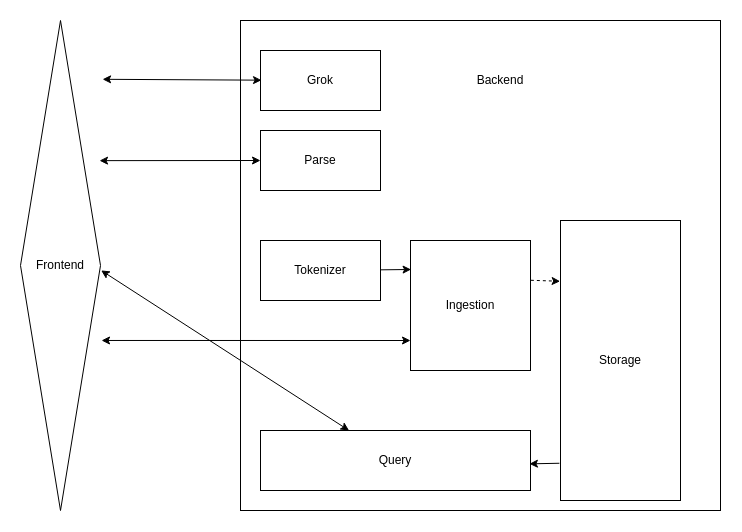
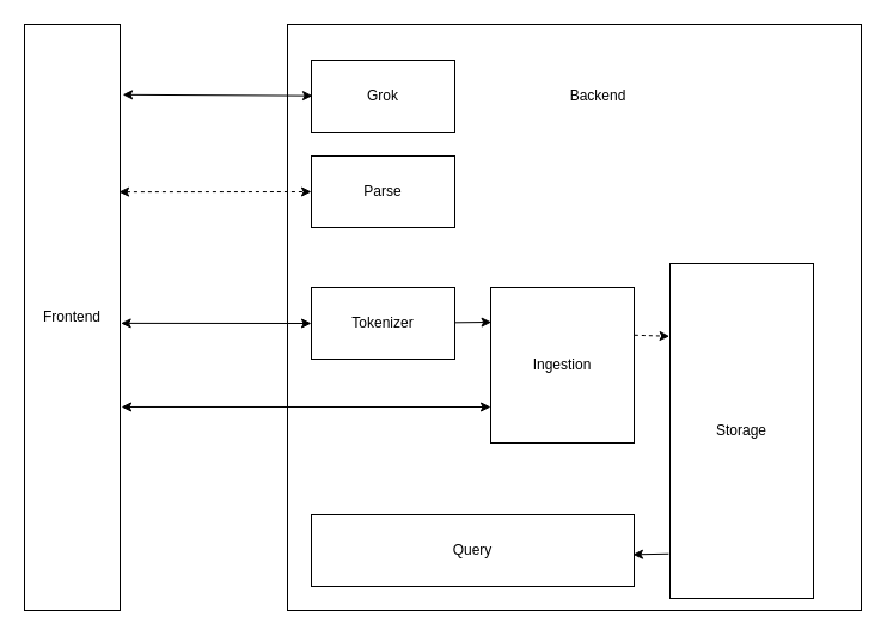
  <mxCell id="0" />
  <mxCell id="1" parent="0" />
  <mxCell id="2" value="" style="whiteSpace=wrap;html=1;" parent="1" vertex="1"><mxGeometry x="240" y="20" width="480" height="490" as="geometry" /></mxCell>
- <mxCell id="3" value="Frontend" style="rhombus;whiteSpace=wrap;html=1;" parent="1" vertex="1"><mxGeometry x="20" y="20" width="80" height="490" as="geometry" /></mxCell>
+ <mxCell id="3" value="Frontend" style="whiteSpace=wrap;html=1;" parent="1" vertex="1"><mxGeometry x="20" y="20" width="80" height="490" as="geometry" /></mxCell>
  <mxCell id="4" value="" style="edgeStyle=none;html=1;entryX=0.005;entryY=0.223;entryDx=0;entryDy=0;entryPerimeter=0;" parent="1" source="5" target="9" edge="1"><mxGeometry relative="1" as="geometry" /></mxCell>
  <mxCell id="5" value="Tokenizer" style="whiteSpace=wrap;html=1;" parent="1" vertex="1"><mxGeometry x="260" y="240" width="120" height="60" as="geometry" /></mxCell>
  <mxCell id="6" value="Storage" style="whiteSpace=wrap;html=1;" parent="1" vertex="1"><mxGeometry x="560" y="220" width="120" height="280" as="geometry" /></mxCell>
  <mxCell id="7" value="Query" style="whiteSpace=wrap;html=1;" parent="1" vertex="1"><mxGeometry x="260" y="430" width="270" height="60" as="geometry" /></mxCell>
  <mxCell id="8" value="" style="edgeStyle=none;html=1;exitX=1.003;exitY=0.306;exitDx=0;exitDy=0;entryX=-0.003;entryY=0.217;entryDx=0;entryDy=0;exitPerimeter=0;entryPerimeter=0;dashed=1;" parent="1" source="9" target="6" edge="1"><mxGeometry relative="1" as="geometry" /></mxCell>
  <mxCell id="9" value="Ingestion" style="whiteSpace=wrap;html=1;" parent="1" vertex="1"><mxGeometry x="410" y="240" width="120" height="130" as="geometry" /></mxCell>
- <mxCell id="10" value="" style="endArrow=classic;startArrow=classic;html=1;exitX=1.008;exitY=0.51;exitDx=0;exitDy=0;exitPerimeter=0;" parent="1" source="3" target="7" edge="1"><mxGeometry width="50" height="50" relative="1" as="geometry"><mxPoint x="210" y="310" as="sourcePoint" /><mxPoint x="260" y="260" as="targetPoint" /></mxGeometry></mxCell>
+ <mxCell id="10" value="" style="endArrow=classic;startArrow=classic;html=1;entryX=0;entryY=0.5;entryDx=0;entryDy=0;exitX=1.008;exitY=0.51;exitDx=0;exitDy=0;exitPerimeter=0;" parent="1" source="3" target="5" edge="1"><mxGeometry width="50" height="50" relative="1" as="geometry"><mxPoint x="210" y="310" as="sourcePoint" /><mxPoint x="260" y="260" as="targetPoint" /></mxGeometry></mxCell>
  <mxCell id="11" value="" style="endArrow=classic;html=1;exitX=-0.009;exitY=0.867;exitDx=0;exitDy=0;exitPerimeter=0;entryX=0.996;entryY=0.556;entryDx=0;entryDy=0;entryPerimeter=0;" parent="1" source="6" target="7" edge="1"><mxGeometry width="50" height="50" relative="1" as="geometry"><mxPoint x="330" y="360" as="sourcePoint" /><mxPoint x="380" y="310" as="targetPoint" /></mxGeometry></mxCell>
  <mxCell id="12" value="" style="endArrow=classic;startArrow=classic;html=1;exitX=1.013;exitY=0.653;exitDx=0;exitDy=0;exitPerimeter=0;" parent="1" source="3" edge="1"><mxGeometry width="50" height="50" relative="1" as="geometry"><mxPoint x="190" y="340.37" as="sourcePoint" /><mxPoint x="410" y="340" as="targetPoint" /></mxGeometry></mxCell>
  <mxCell id="13" value="Parse" style="whiteSpace=wrap;html=1;" parent="1" vertex="1"><mxGeometry x="260" y="130" width="120" height="60" as="geometry" /></mxCell>
- <mxCell id="14" value="" style="endArrow=classic;startArrow=classic;html=1;entryX=0;entryY=0.5;entryDx=0;entryDy=0;exitX=0.988;exitY=0.286;exitDx=0;exitDy=0;exitPerimeter=0;" parent="1" source="3" target="13" edge="1"><mxGeometry width="50" height="50" relative="1" as="geometry"><mxPoint x="200" y="200" as="sourcePoint" /><mxPoint x="250" y="150" as="targetPoint" /></mxGeometry></mxCell>
+ <mxCell id="14" value="" style="endArrow=classic;startArrow=classic;html=1;entryX=0;entryY=0.5;entryDx=0;entryDy=0;exitX=0.988;exitY=0.286;exitDx=0;exitDy=0;exitPerimeter=0;dashed=1;" parent="1" source="3" target="13" edge="1"><mxGeometry width="50" height="50" relative="1" as="geometry"><mxPoint x="200" y="200" as="sourcePoint" /><mxPoint x="250" y="150" as="targetPoint" /></mxGeometry></mxCell>
  <mxCell id="15" value="Backend" style="text;strokeColor=none;align=center;fillColor=none;html=1;verticalAlign=middle;whiteSpace=wrap;rounded=0;" parent="1" vertex="1"><mxGeometry x="470" y="65" width="60" height="30" as="geometry" /></mxCell>
  <mxCell id="16" value="Grok" style="whiteSpace=wrap;html=1;" parent="1" vertex="1"><mxGeometry x="260" y="50" width="120" height="60" as="geometry" /></mxCell>
  <mxCell id="17" value="" style="endArrow=classic;startArrow=classic;html=1;entryX=0;entryY=0.5;entryDx=0;entryDy=0;exitX=1.026;exitY=0.12;exitDx=0;exitDy=0;exitPerimeter=0;" parent="1" source="3" edge="1"><mxGeometry width="50" height="50" relative="1" as="geometry"><mxPoint x="190" y="79.66" as="sourcePoint" /><mxPoint x="261" y="79.66" as="targetPoint" /></mxGeometry></mxCell>
